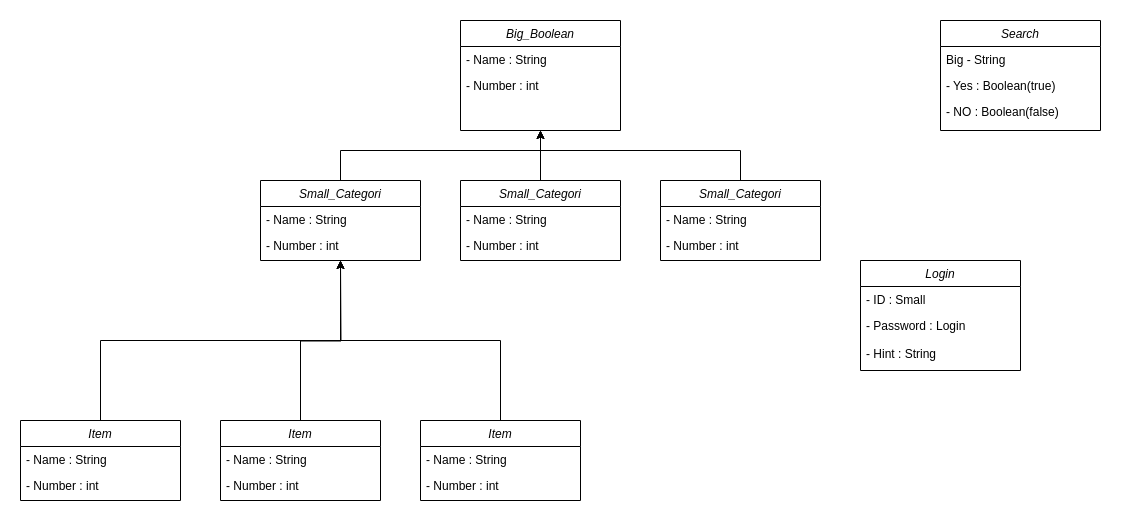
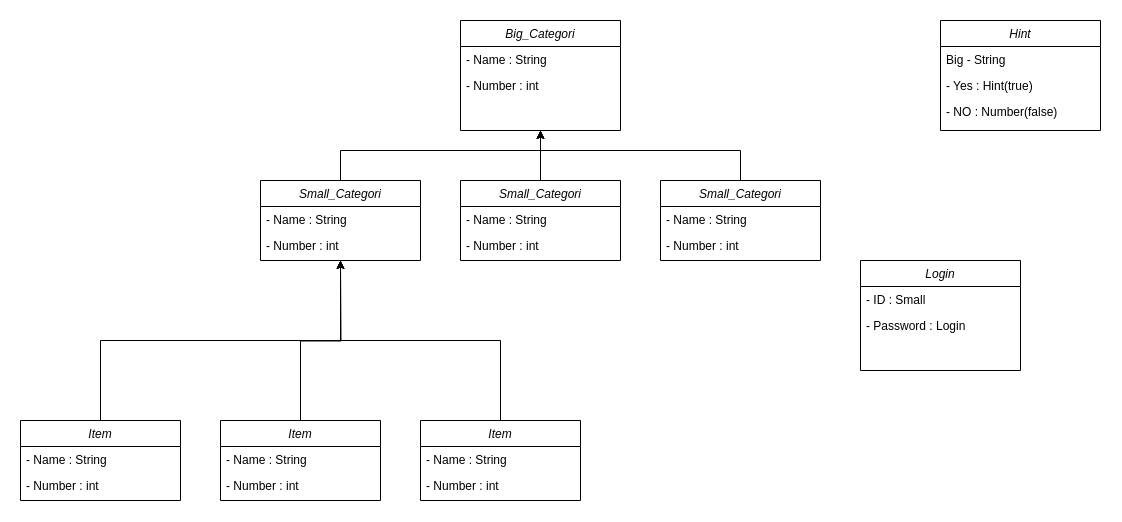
  <mxCell id="0" />
  <mxCell id="1" parent="0" />
- <mxCell id="2" value="Big_Boolean" style="swimlane;fontStyle=2;align=center;verticalAlign=top;childLayout=stackLayout;horizontal=1;startSize=26;horizontalStack=0;resizeParent=1;resizeLast=0;collapsible=1;marginBottom=0;rounded=0;shadow=0;strokeWidth=1;" vertex="1" parent="1"><mxGeometry x="460" y="20" width="160" height="110" as="geometry"><mxRectangle x="230" y="140" width="160" height="26" as="alternateBounds" /></mxGeometry></mxCell>
+ <mxCell id="2" value="Big_Categori" style="swimlane;fontStyle=2;align=center;verticalAlign=top;childLayout=stackLayout;horizontal=1;startSize=26;horizontalStack=0;resizeParent=1;resizeLast=0;collapsible=1;marginBottom=0;rounded=0;shadow=0;strokeWidth=1;" vertex="1" parent="1"><mxGeometry x="460" y="20" width="160" height="110" as="geometry"><mxRectangle x="230" y="140" width="160" height="26" as="alternateBounds" /></mxGeometry></mxCell>
  <mxCell id="3" value="- Name : String" style="text;align=left;verticalAlign=top;spacingLeft=4;spacingRight=4;overflow=hidden;rotatable=0;points=[[0,0.5],[1,0.5]];portConstraint=eastwest;" vertex="1" parent="2"><mxGeometry y="26" width="160" height="26" as="geometry" /></mxCell>
  <mxCell id="4" value="- Number : int" style="text;align=left;verticalAlign=top;spacingLeft=4;spacingRight=4;overflow=hidden;rotatable=0;points=[[0,0.5],[1,0.5]];portConstraint=eastwest;rounded=0;shadow=0;html=0;" vertex="1" parent="2"><mxGeometry y="52" width="160" height="26" as="geometry" /></mxCell>
- <mxCell id="5" value="Search" style="swimlane;fontStyle=2;align=center;verticalAlign=top;childLayout=stackLayout;horizontal=1;startSize=26;horizontalStack=0;resizeParent=1;resizeLast=0;collapsible=1;marginBottom=0;rounded=0;shadow=0;strokeWidth=1;" vertex="1" parent="1"><mxGeometry x="940" y="20" width="160" height="110" as="geometry"><mxRectangle x="230" y="140" width="160" height="26" as="alternateBounds" /></mxGeometry></mxCell>
+ <mxCell id="5" value="Hint" style="swimlane;fontStyle=2;align=center;verticalAlign=top;childLayout=stackLayout;horizontal=1;startSize=26;horizontalStack=0;resizeParent=1;resizeLast=0;collapsible=1;marginBottom=0;rounded=0;shadow=0;strokeWidth=1;" vertex="1" parent="1"><mxGeometry x="940" y="20" width="160" height="110" as="geometry"><mxRectangle x="230" y="140" width="160" height="26" as="alternateBounds" /></mxGeometry></mxCell>
  <mxCell id="6" value="Big - String" style="text;align=left;verticalAlign=top;spacingLeft=4;spacingRight=4;overflow=hidden;rotatable=0;points=[[0,0.5],[1,0.5]];portConstraint=eastwest;" vertex="1" parent="5"><mxGeometry y="26" width="160" height="26" as="geometry" /></mxCell>
- <mxCell id="7" value="- Yes : Boolean(true) " style="text;align=left;verticalAlign=top;spacingLeft=4;spacingRight=4;overflow=hidden;rotatable=0;points=[[0,0.5],[1,0.5]];portConstraint=eastwest;rounded=0;shadow=0;html=0;" vertex="1" parent="5"><mxGeometry y="52" width="160" height="26" as="geometry" /></mxCell>
- <mxCell id="8" value="- NO : Boolean(false)" style="text;align=left;verticalAlign=top;spacingLeft=4;spacingRight=4;overflow=hidden;rotatable=0;points=[[0,0.5],[1,0.5]];portConstraint=eastwest;rounded=0;shadow=0;html=0;" vertex="1" parent="5"><mxGeometry y="78" width="160" height="26" as="geometry" /></mxCell>
+ <mxCell id="7" value="- Yes : Hint(true) " style="text;align=left;verticalAlign=top;spacingLeft=4;spacingRight=4;overflow=hidden;rotatable=0;points=[[0,0.5],[1,0.5]];portConstraint=eastwest;rounded=0;shadow=0;html=0;" vertex="1" parent="5"><mxGeometry y="52" width="160" height="26" as="geometry" /></mxCell>
+ <mxCell id="8" value="- NO : Number(false)" style="text;align=left;verticalAlign=top;spacingLeft=4;spacingRight=4;overflow=hidden;rotatable=0;points=[[0,0.5],[1,0.5]];portConstraint=eastwest;rounded=0;shadow=0;html=0;" vertex="1" parent="5"><mxGeometry y="78" width="160" height="26" as="geometry" /></mxCell>
  <mxCell id="9" style="edgeStyle=orthogonalEdgeStyle;rounded=0;orthogonalLoop=1;jettySize=auto;html=1;entryX=0.5;entryY=1;entryDx=0;entryDy=0;strokeColor=#000000;" edge="1" parent="1" source="10" target="2"><mxGeometry relative="1" as="geometry"><Array as="points"><mxPoint x="340" y="150" /><mxPoint x="540" y="150" /></Array></mxGeometry></mxCell>
  <mxCell id="10" value="Small_Categori" style="swimlane;fontStyle=2;align=center;verticalAlign=top;childLayout=stackLayout;horizontal=1;startSize=26;horizontalStack=0;resizeParent=1;resizeLast=0;collapsible=1;marginBottom=0;rounded=0;shadow=0;strokeWidth=1;" vertex="1" parent="1"><mxGeometry x="260" y="180" width="160" height="80" as="geometry"><mxRectangle x="230" y="140" width="160" height="26" as="alternateBounds" /></mxGeometry></mxCell>
  <mxCell id="11" value="- Name : String" style="text;align=left;verticalAlign=top;spacingLeft=4;spacingRight=4;overflow=hidden;rotatable=0;points=[[0,0.5],[1,0.5]];portConstraint=eastwest;" vertex="1" parent="10"><mxGeometry y="26" width="160" height="26" as="geometry" /></mxCell>
  <mxCell id="12" value="- Number : int" style="text;align=left;verticalAlign=top;spacingLeft=4;spacingRight=4;overflow=hidden;rotatable=0;points=[[0,0.5],[1,0.5]];portConstraint=eastwest;rounded=0;shadow=0;html=0;" vertex="1" parent="10"><mxGeometry y="52" width="160" height="26" as="geometry" /></mxCell>
  <mxCell id="13" style="edgeStyle=orthogonalEdgeStyle;rounded=0;orthogonalLoop=1;jettySize=auto;html=1;entryX=0.5;entryY=1;entryDx=0;entryDy=0;strokeColor=#000000;" edge="1" parent="1" source="14" target="2"><mxGeometry relative="1" as="geometry" /></mxCell>
  <mxCell id="14" value="Small_Categori" style="swimlane;fontStyle=2;align=center;verticalAlign=top;childLayout=stackLayout;horizontal=1;startSize=26;horizontalStack=0;resizeParent=1;resizeLast=0;collapsible=1;marginBottom=0;rounded=0;shadow=0;strokeWidth=1;" vertex="1" parent="1"><mxGeometry x="460" y="180" width="160" height="80" as="geometry"><mxRectangle x="230" y="140" width="160" height="26" as="alternateBounds" /></mxGeometry></mxCell>
  <mxCell id="15" value="- Name : String" style="text;align=left;verticalAlign=top;spacingLeft=4;spacingRight=4;overflow=hidden;rotatable=0;points=[[0,0.5],[1,0.5]];portConstraint=eastwest;" vertex="1" parent="14"><mxGeometry y="26" width="160" height="26" as="geometry" /></mxCell>
  <mxCell id="16" value="- Number : int" style="text;align=left;verticalAlign=top;spacingLeft=4;spacingRight=4;overflow=hidden;rotatable=0;points=[[0,0.5],[1,0.5]];portConstraint=eastwest;rounded=0;shadow=0;html=0;" vertex="1" parent="14"><mxGeometry y="52" width="160" height="26" as="geometry" /></mxCell>
  <mxCell id="17" style="edgeStyle=orthogonalEdgeStyle;rounded=0;orthogonalLoop=1;jettySize=auto;html=1;entryX=0.5;entryY=1;entryDx=0;entryDy=0;strokeColor=#000000;" edge="1" parent="1" source="18" target="2"><mxGeometry relative="1" as="geometry"><Array as="points"><mxPoint x="740" y="150" /><mxPoint x="540" y="150" /></Array></mxGeometry></mxCell>
  <mxCell id="18" value="Small_Categori" style="swimlane;fontStyle=2;align=center;verticalAlign=top;childLayout=stackLayout;horizontal=1;startSize=26;horizontalStack=0;resizeParent=1;resizeLast=0;collapsible=1;marginBottom=0;rounded=0;shadow=0;strokeWidth=1;" vertex="1" parent="1"><mxGeometry x="660" y="180" width="160" height="80" as="geometry"><mxRectangle x="230" y="140" width="160" height="26" as="alternateBounds" /></mxGeometry></mxCell>
  <mxCell id="19" value="- Name : String" style="text;align=left;verticalAlign=top;spacingLeft=4;spacingRight=4;overflow=hidden;rotatable=0;points=[[0,0.5],[1,0.5]];portConstraint=eastwest;" vertex="1" parent="18"><mxGeometry y="26" width="160" height="26" as="geometry" /></mxCell>
  <mxCell id="20" value="- Number : int" style="text;align=left;verticalAlign=top;spacingLeft=4;spacingRight=4;overflow=hidden;rotatable=0;points=[[0,0.5],[1,0.5]];portConstraint=eastwest;rounded=0;shadow=0;html=0;" vertex="1" parent="18"><mxGeometry y="52" width="160" height="26" as="geometry" /></mxCell>
  <mxCell id="21" value="Login" style="swimlane;fontStyle=2;align=center;verticalAlign=top;childLayout=stackLayout;horizontal=1;startSize=26;horizontalStack=0;resizeParent=1;resizeLast=0;collapsible=1;marginBottom=0;rounded=0;shadow=0;strokeWidth=1;" vertex="1" parent="1"><mxGeometry x="860" y="260" width="160" height="110" as="geometry"><mxRectangle x="230" y="140" width="160" height="26" as="alternateBounds" /></mxGeometry></mxCell>
  <mxCell id="22" value="- ID : Small" style="text;align=left;verticalAlign=top;spacingLeft=4;spacingRight=4;overflow=hidden;rotatable=0;points=[[0,0.5],[1,0.5]];portConstraint=eastwest;" vertex="1" parent="21"><mxGeometry y="26" width="160" height="26" as="geometry" /></mxCell>
  <mxCell id="23" value="- Password : Login" style="text;align=left;verticalAlign=top;spacingLeft=4;spacingRight=4;overflow=hidden;rotatable=0;points=[[0,0.5],[1,0.5]];portConstraint=eastwest;rounded=0;shadow=0;html=0;" vertex="1" parent="21"><mxGeometry y="52" width="160" height="26" as="geometry" /></mxCell>
- <mxCell id="24" value="- Hint : String" style="text;align=left;verticalAlign=top;spacingLeft=4;spacingRight=4;overflow=hidden;rotatable=0;points=[[0,0.5],[1,0.5]];portConstraint=eastwest;rounded=0;shadow=0;html=0;" vertex="1" parent="1"><mxGeometry x="860" y="340" width="160" height="26" as="geometry" /></mxCell>
  <mxCell id="25" style="edgeStyle=orthogonalEdgeStyle;rounded=0;orthogonalLoop=1;jettySize=auto;html=1;strokeColor=#000000;" edge="1" parent="1" source="26"><mxGeometry relative="1" as="geometry"><mxPoint x="340" y="260" as="targetPoint" /></mxGeometry></mxCell>
  <mxCell id="26" value="Item" style="swimlane;fontStyle=2;align=center;verticalAlign=top;childLayout=stackLayout;horizontal=1;startSize=26;horizontalStack=0;resizeParent=1;resizeLast=0;collapsible=1;marginBottom=0;rounded=0;shadow=0;strokeWidth=1;" vertex="1" parent="1"><mxGeometry x="220" y="420" width="160" height="80" as="geometry"><mxRectangle x="230" y="140" width="160" height="26" as="alternateBounds" /></mxGeometry></mxCell>
  <mxCell id="27" value="- Name : String" style="text;align=left;verticalAlign=top;spacingLeft=4;spacingRight=4;overflow=hidden;rotatable=0;points=[[0,0.5],[1,0.5]];portConstraint=eastwest;" vertex="1" parent="26"><mxGeometry y="26" width="160" height="26" as="geometry" /></mxCell>
  <mxCell id="28" value="- Number : int" style="text;align=left;verticalAlign=top;spacingLeft=4;spacingRight=4;overflow=hidden;rotatable=0;points=[[0,0.5],[1,0.5]];portConstraint=eastwest;rounded=0;shadow=0;html=0;" vertex="1" parent="26"><mxGeometry y="52" width="160" height="26" as="geometry" /></mxCell>
  <mxCell id="29" style="edgeStyle=orthogonalEdgeStyle;rounded=0;orthogonalLoop=1;jettySize=auto;html=1;entryX=0.5;entryY=1;entryDx=0;entryDy=0;strokeColor=#000000;" edge="1" parent="1" source="30" target="10"><mxGeometry relative="1" as="geometry" /></mxCell>
  <mxCell id="30" value="Item" style="swimlane;fontStyle=2;align=center;verticalAlign=top;childLayout=stackLayout;horizontal=1;startSize=26;horizontalStack=0;resizeParent=1;resizeLast=0;collapsible=1;marginBottom=0;rounded=0;shadow=0;strokeWidth=1;" vertex="1" parent="1"><mxGeometry y="420" width="160" height="80" as="geometry" x="420"><mxRectangle x="230" y="140" width="160" height="26" as="alternateBounds" /></mxGeometry></mxCell>
  <mxCell id="31" value="- Name : String" style="text;align=left;verticalAlign=top;spacingLeft=4;spacingRight=4;overflow=hidden;rotatable=0;points=[[0,0.5],[1,0.5]];portConstraint=eastwest;" vertex="1" parent="30"><mxGeometry y="26" width="160" height="26" as="geometry" /></mxCell>
  <mxCell id="32" value="- Number : int" style="text;align=left;verticalAlign=top;spacingLeft=4;spacingRight=4;overflow=hidden;rotatable=0;points=[[0,0.5],[1,0.5]];portConstraint=eastwest;rounded=0;shadow=0;html=0;" vertex="1" parent="30"><mxGeometry y="52" width="160" height="26" as="geometry" /></mxCell>
  <mxCell id="33" style="edgeStyle=orthogonalEdgeStyle;rounded=0;orthogonalLoop=1;jettySize=auto;html=1;entryX=0.5;entryY=1;entryDx=0;entryDy=0;strokeColor=#000000;" edge="1" parent="1" source="34" target="10"><mxGeometry relative="1" as="geometry"><Array as="points"><mxPoint x="100" y="340" /><mxPoint x="340" y="340" /></Array></mxGeometry></mxCell>
  <mxCell id="34" value="Item" style="swimlane;fontStyle=2;align=center;verticalAlign=top;childLayout=stackLayout;horizontal=1;startSize=26;horizontalStack=0;resizeParent=1;resizeLast=0;collapsible=1;marginBottom=0;rounded=0;shadow=0;strokeWidth=1;" vertex="1" parent="1"><mxGeometry x="20" y="420" width="160" height="80" as="geometry"><mxRectangle x="230" y="140" width="160" height="26" as="alternateBounds" /></mxGeometry></mxCell>
  <mxCell id="35" value="- Name : String" style="text;align=left;verticalAlign=top;spacingLeft=4;spacingRight=4;overflow=hidden;rotatable=0;points=[[0,0.5],[1,0.5]];portConstraint=eastwest;" vertex="1" parent="34"><mxGeometry y="26" width="160" height="26" as="geometry" /></mxCell>
  <mxCell id="36" value="- Number : int" style="text;align=left;verticalAlign=top;spacingLeft=4;spacingRight=4;overflow=hidden;rotatable=0;points=[[0,0.5],[1,0.5]];portConstraint=eastwest;rounded=0;shadow=0;html=0;" vertex="1" parent="34"><mxGeometry y="52" width="160" height="26" as="geometry" /></mxCell>
